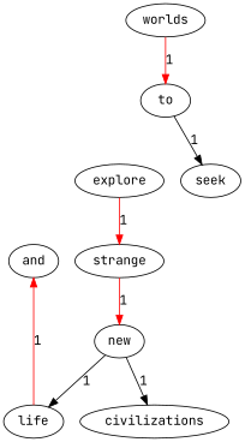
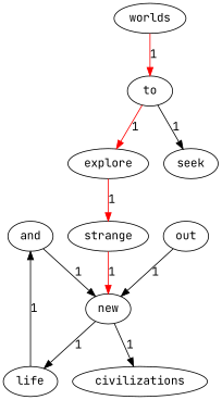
  digraph {
    fontname="JetBrains Mono"
    node [fontname="JetBrains Mono"]
    edge [fontname="JetBrains Mono"]
    and
    new
    life
    civilizations
    worlds
    to
    explore
    strange
    seek
+   out
+   and -> new [label=1]
    new -> life [label=1]
    new -> civilizations [label=1]
-   life -> and [label=1 color=red]
+   life -> and [label=1]
    worlds -> to [color=red label=1]
+   to -> explore [color=red label=1]
    to -> seek [label=1]
    explore -> strange [color=red label=1]
    strange -> new [color=red label=1]
+   out -> new [label=1]
  }
